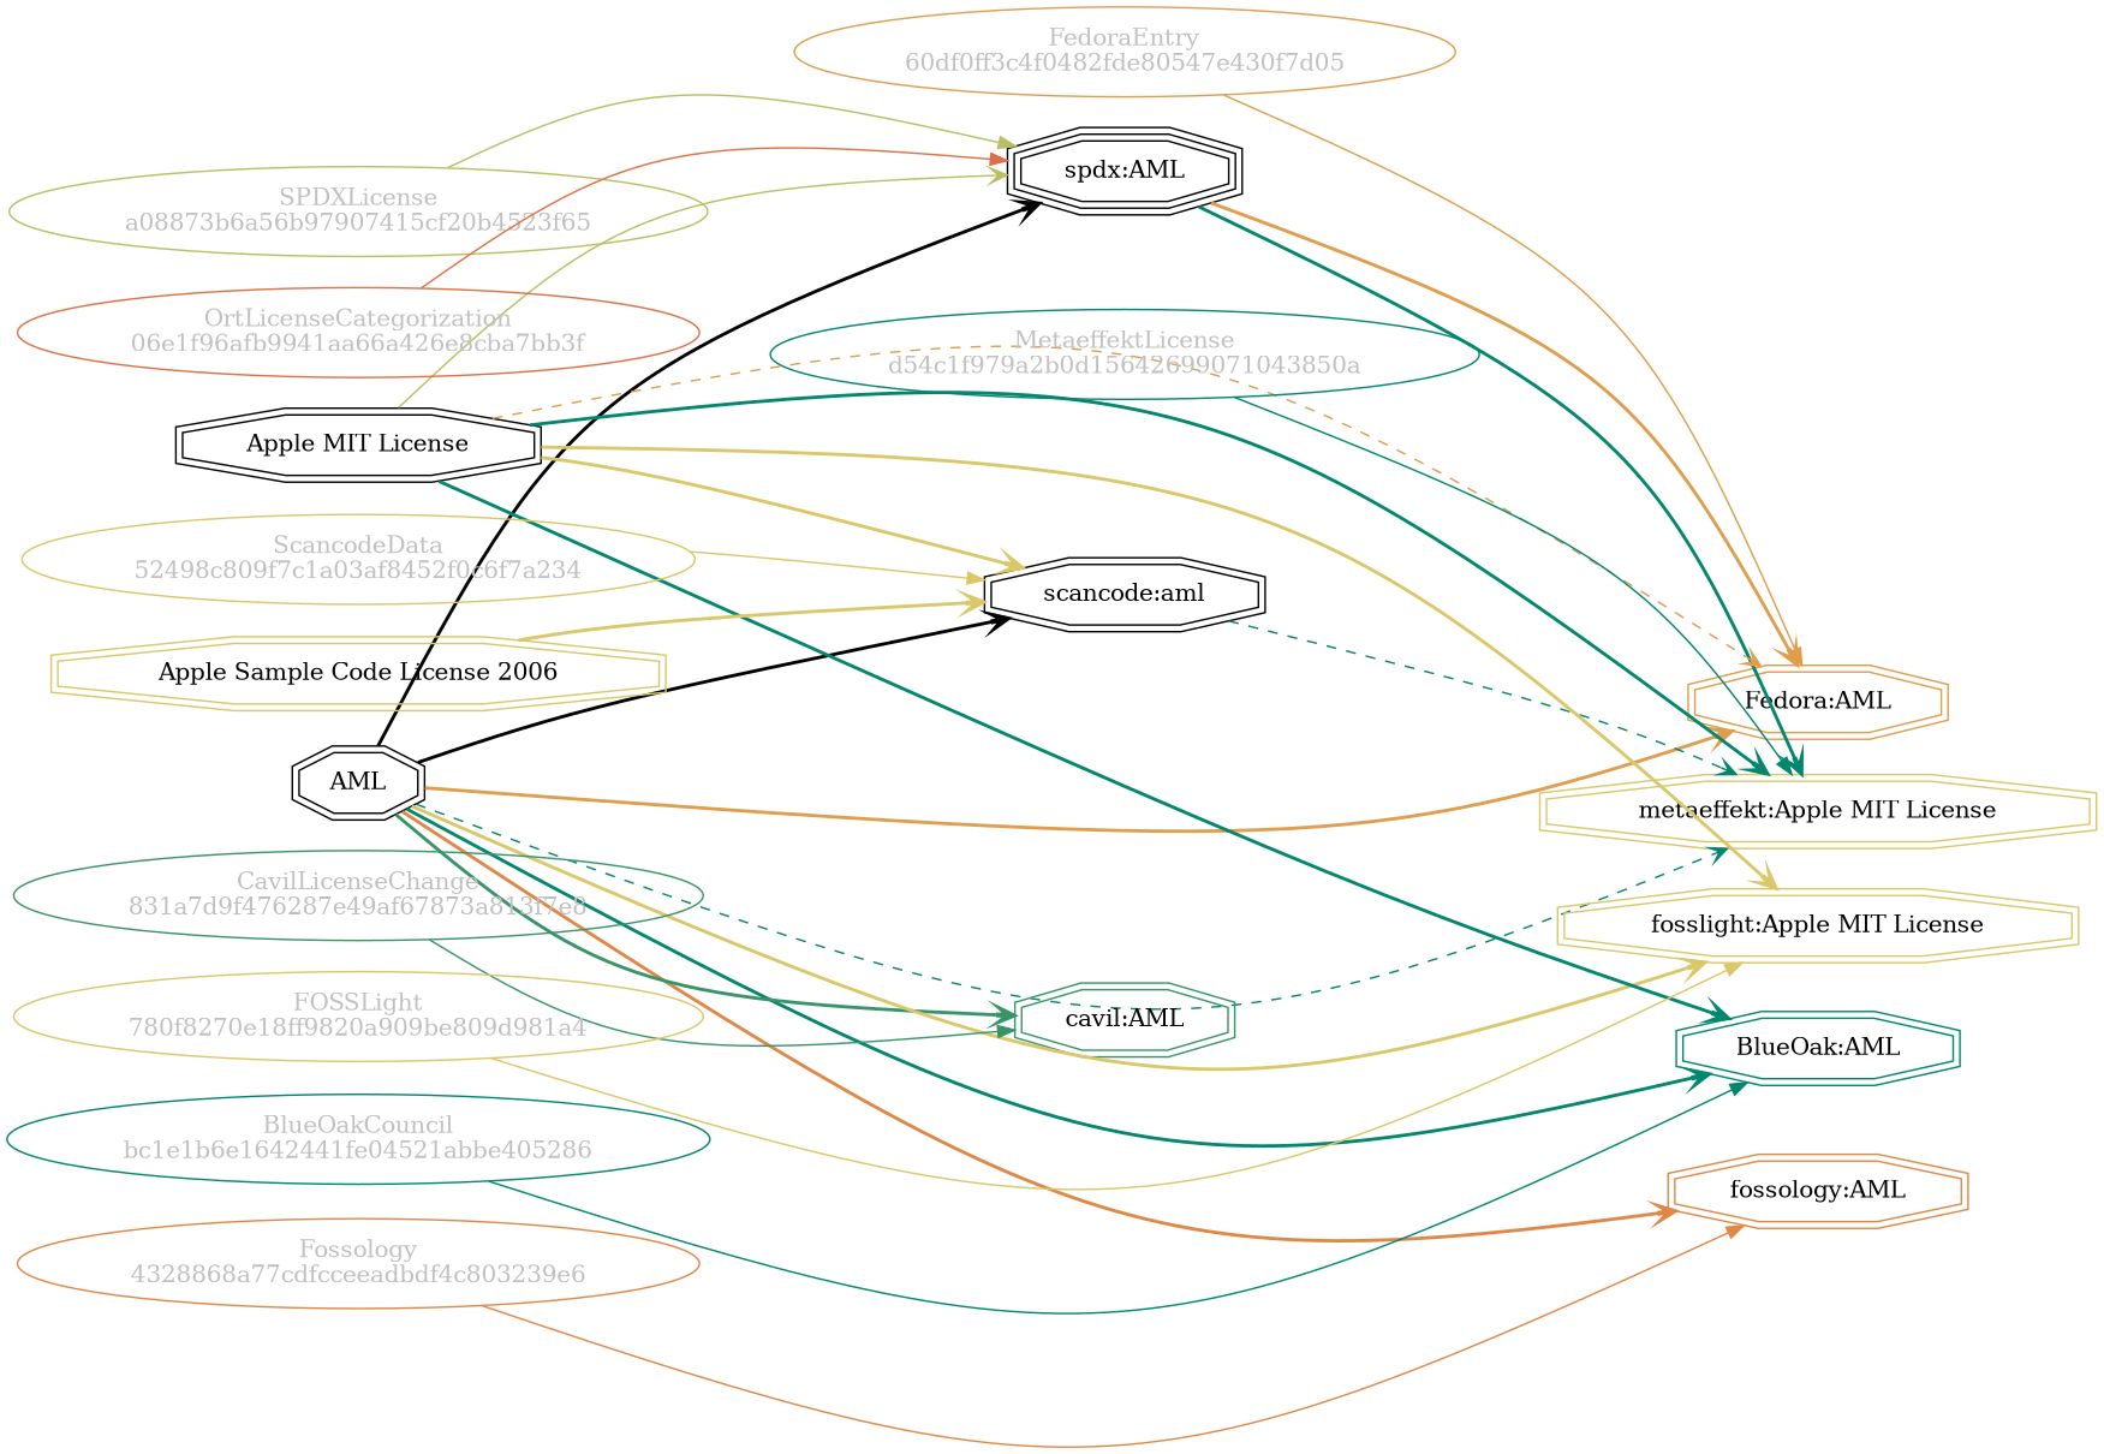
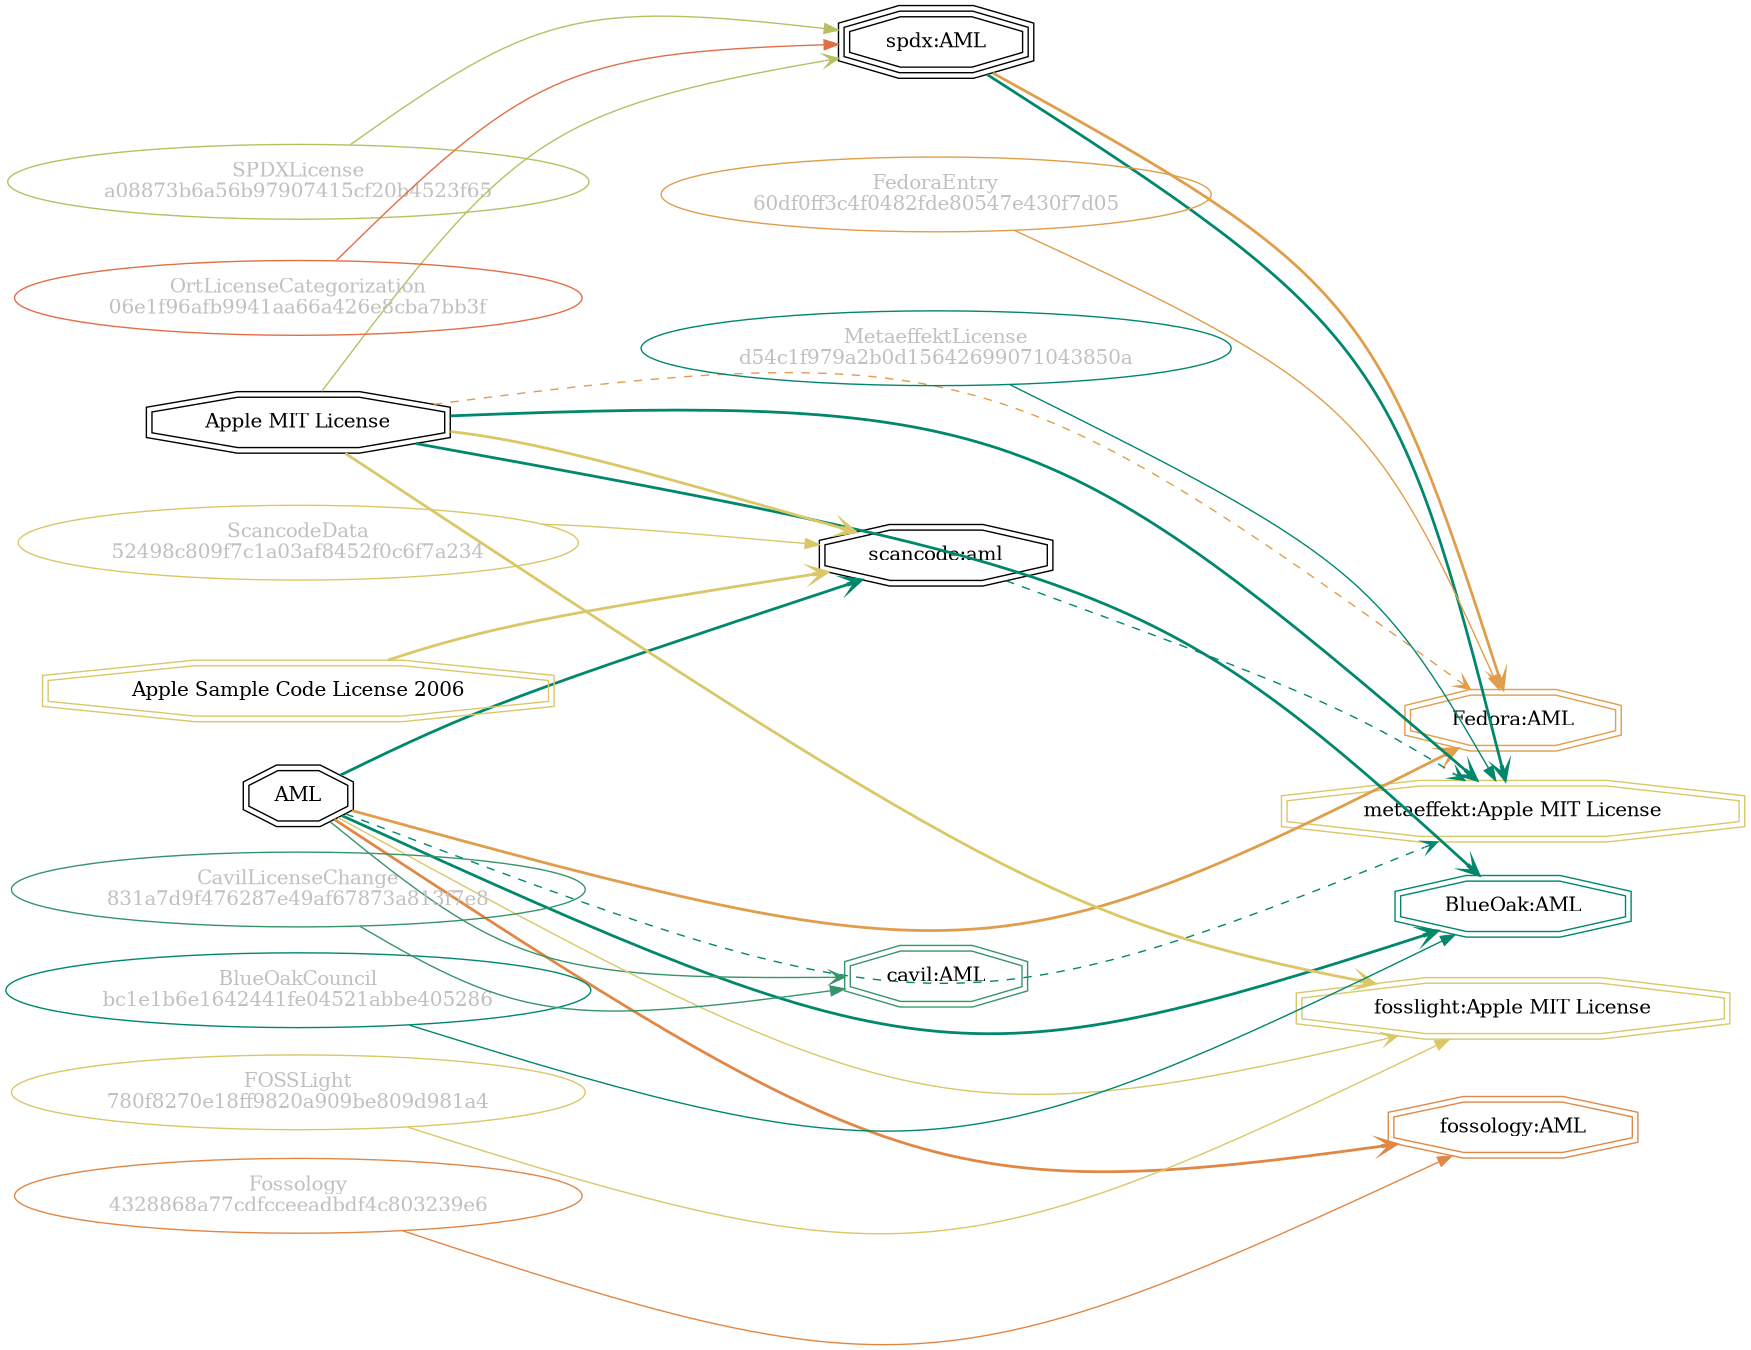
  strict digraph {
    rankdir=LR
    splines=curved
    node [color="#dac767" shape=doubleoctagon]
    edge [color="#00876c" weight=0.7 arrowhead=vee style=bold]
    n1 [color="#b8bf62" fillcolor="beige;1" fontcolor=gray label="SPDXLicense\na08873b6a56b97907415cf20b4523f65" shape=ellipse]
    n2 [label="spdx:AML" shape=tripleoctagon color=""]
    n3 [color="#e09d4b" label="Fedora:AML"]
    n4 [label="metaeffekt:Apple MIT License"]
    n5 [label=AML color=""]
    n6 [color="#00876c" label="BlueOak:AML"]
    n7 [label="scancode:aml" color=""]
    n8 [color="#e18745" label="fossology:AML"]
    n9 [color="#379469" label="cavil:AML"]
    n10 [label="fosslight:Apple MIT License"]
    n11 [label="Apple MIT License" color=""]
    n12 [color="#e09d4b" fillcolor="beige;1" fontcolor=gray label="FedoraEntry\n60df0ff3c4f0482fde80547e430f7d05" shape=ellipse]
    n13 [color="#00876c" fillcolor="beige;1" fontcolor=gray label="BlueOakCouncil\nbc1e1b6e1642441fe04521abbe405286" shape=ellipse]
    n14 [fillcolor="beige;1" fontcolor=gray label="ScancodeData\n52498c809f7c1a03af8452f0c6f7a234" shape=ellipse]
    n15 [label="Apple Sample Code License 2006"]
    n16 [color="#e18745" fillcolor="beige;1" fontcolor=gray label="Fossology\n4328868a77cdfcceeadbdf4c803239e6" shape=ellipse]
    n17 [color="#e06f45" fillcolor="beige;1" fontcolor=gray label="OrtLicenseCategorization\n06e1f96afb9941aa66a426e8cba7bb3f" shape=ellipse]
    n18 [color="#379469" fillcolor="beige;1" fontcolor=gray label="CavilLicenseChange\n831a7d9f476287e49af67873a813f7e8" shape=ellipse]
    n19 [color="#00876c" fillcolor="beige;1" fontcolor=gray label="MetaeffektLicense\nd54c1f979a2b0d15642699071043850a" shape=ellipse]
    n20 [fillcolor="beige;1" fontcolor=gray label="FOSSLight\n780f8270e18ff9820a909be809d981a4" shape=ellipse]
    n1 -> n2 [color="#b8bf62" weight=0.5 arrowhead="" style=""]
    n2 -> n3 [color="#e09d4b"]
    n2 -> n4
-   n5 -> n2 [color=""]
    n5 -> n3 [color="#e09d4b"]
    n5 -> n4 [style=dashed weight=0.5]
    n5 -> n6
-   n5 -> n7 [color=""]
+   n5 -> n7
    n5 -> n8 [color="#e18745"]
-   n5 -> n9 [color="#379469"]
-   n5 -> n10 [color="#dac767"]
+   n5 -> n9 [color="#379469" style=solid]
+   n5 -> n10 [color="#dac767" style=solid]
    n7 -> n4 [style=dashed weight=0.5]
    n11 -> n2 [color="#b8bf62" style=solid]
    n11 -> n3 [color="#e09d4b" style=dashed weight=0.5]
    n11 -> n4
    n11 -> n6
    n11 -> n7 [color="#dac767"]
    n11 -> n10 [color="#dac767"]
    n12 -> n3 [color="#e09d4b" weight=0.5 arrowhead="" style=""]
    n13 -> n6 [weight=0.5 arrowhead="" style=""]
    n14 -> n7 [color="#dac767" weight=0.5 arrowhead="" style=""]
    n15 -> n7 [color="#dac767"]
    n16 -> n8 [color="#e18745" weight=0.5 arrowhead="" style=""]
    n17 -> n2 [color="#e06f45" weight=0.5 arrowhead="" style=""]
    n18 -> n9 [color="#379469" weight=0.5 arrowhead="" style=""]
    n19 -> n4 [weight=0.5 arrowhead="" style=""]
    n20 -> n10 [color="#dac767" weight=0.5 arrowhead="" style=""]
  }
